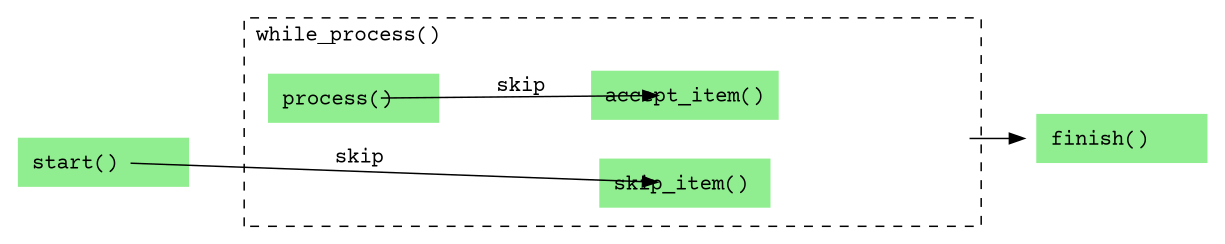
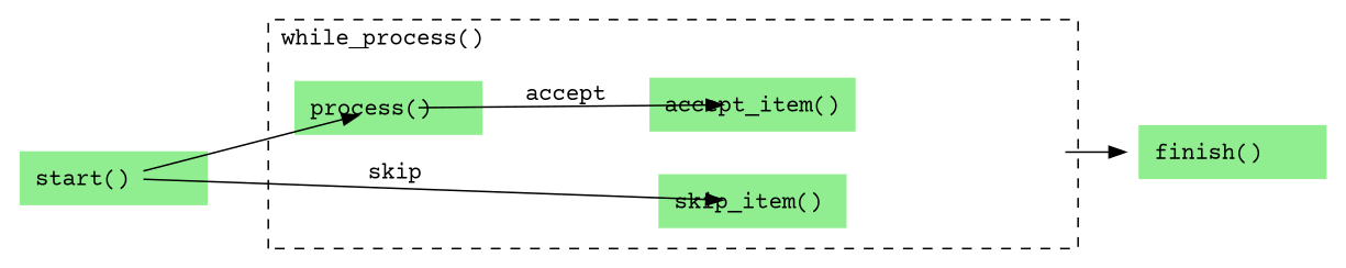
  digraph {
    compound=True
    fontname="Courier Prime"
    rankdir=LR
    node [fixedsize=shape fontname="Courier Prime" shape=none]
    edge [fontname="Courier Prime"]
    n1 [label=<<table width="115" border="0" cellpadding="7" bgcolor="lightgreen"><tr align="left"><td>process()</td></tr></table>>]
    n2 [label=<<table width="115" border="0" cellpadding="7" bgcolor="lightgreen"><tr align="left"><td>accept_item()</td></tr></table>>]
    n3 [label=<<table width="115" border="0" cellpadding="7" bgcolor="lightgreen"><tr align="left"><td>skip_item()</td></tr></table>>]
    end_loop [height=0 style=invis width=0 fixedsize=""]
    n5 [label=<<table width="115" border="0" cellpadding="7" bgcolor="lightgreen"><tr align="left"><td>finish()</td></tr></table>> fixedsize=""]
    n6 [label=<<table width="115" border="0" cellpadding="7" bgcolor="lightgreen"><tr align="left"><td>start()</td></tr></table>>]
    subgraph cluster_1 {
      fillcolor=lightyellow
      label="while_process()"
      labeljust=left
      style=dashed
      n1
      n2
      n3
      end_loop
    }
-   n1 -> n2 [label=" skip"]
+   n1 -> n2 [label=accept]
    n2 -> end_loop [style=invis]
    n3 -> end_loop [style=invis]
    end_loop -> n5
+   n6 -> n1
    n6 -> n3 [label=" skip"]
  }
